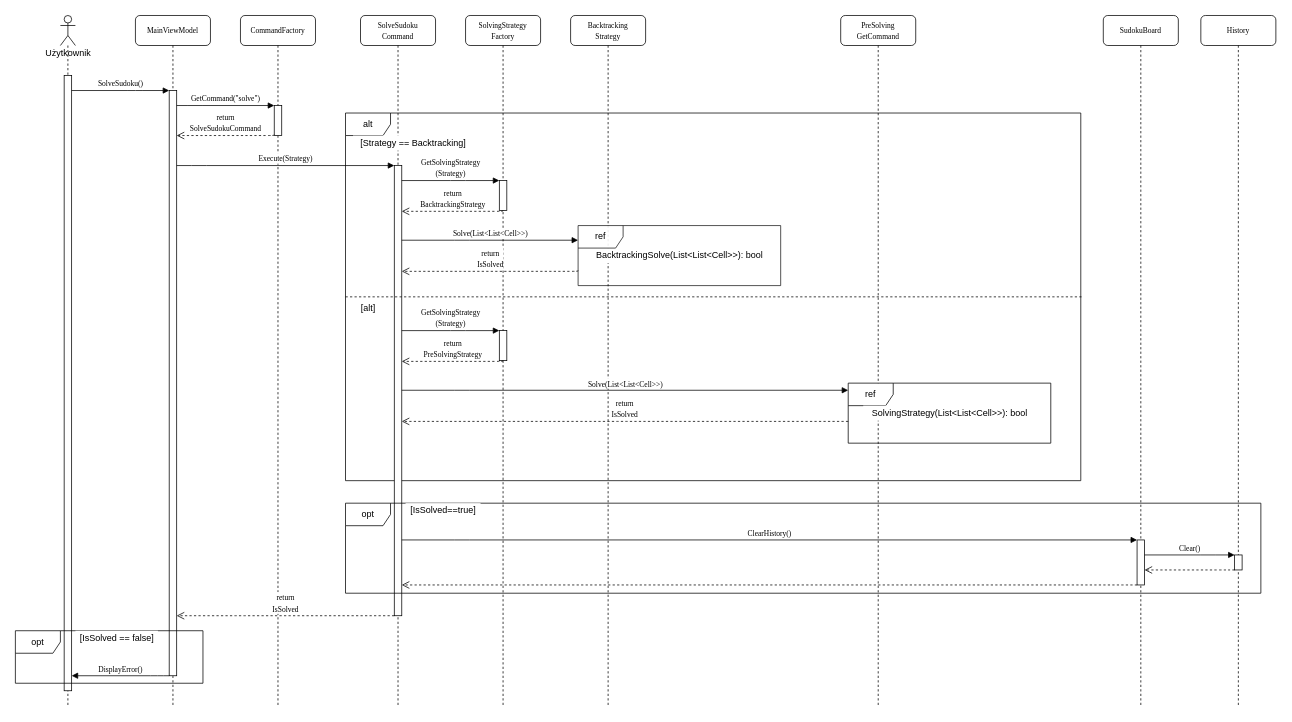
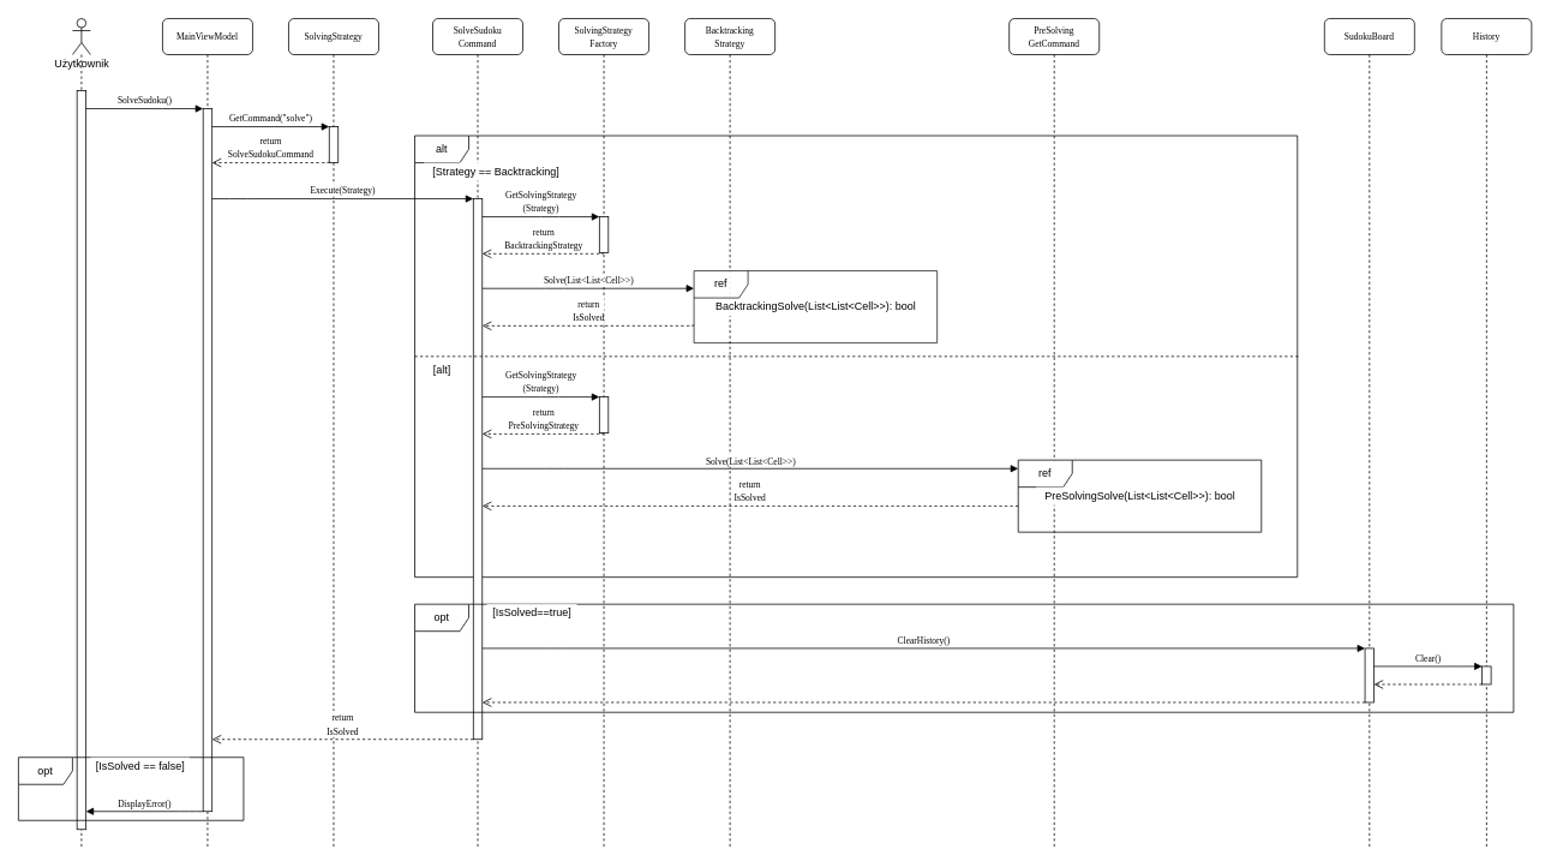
  <mxCell id="0" />
  <mxCell id="1" parent="0" />
  <mxCell id="2" value="alt" style="shape=umlFrame;whiteSpace=wrap;html=1;" vertex="1" parent="1"><mxGeometry x="460" y="150" width="980" height="490" as="geometry" /></mxCell>
- <mxCell id="3" value="&lt;font style=&quot;font-size: 10px&quot;&gt;CommandFactory&lt;/font&gt;" style="shape=umlLifeline;perimeter=lifelinePerimeter;whiteSpace=wrap;html=1;container=1;collapsible=0;recursiveResize=0;outlineConnect=0;rounded=1;shadow=0;comic=0;labelBackgroundColor=none;strokeWidth=1;fontFamily=Verdana;fontSize=12;align=center;" parent="1" vertex="1"><mxGeometry x="320" y="20" width="100" height="920" as="geometry" /></mxCell>
+ <mxCell id="3" value="&lt;font style=&quot;font-size: 10px&quot;&gt;SolvingStrategy&lt;/font&gt;" style="shape=umlLifeline;perimeter=lifelinePerimeter;whiteSpace=wrap;html=1;container=1;collapsible=0;recursiveResize=0;outlineConnect=0;rounded=1;shadow=0;comic=0;labelBackgroundColor=none;strokeWidth=1;fontFamily=Verdana;fontSize=12;align=center;" parent="1" vertex="1"><mxGeometry x="320" y="20" width="100" height="920" as="geometry" /></mxCell>
  <mxCell id="4" value="" style="html=1;points=[];perimeter=orthogonalPerimeter;rounded=0;shadow=0;comic=0;labelBackgroundColor=none;strokeWidth=1;fontFamily=Verdana;fontSize=12;align=center;" parent="3" vertex="1"><mxGeometry x="45" y="120" width="10" height="40" as="geometry" /></mxCell>
  <mxCell id="5" value="&lt;font style=&quot;font-size: 10px&quot;&gt;SolveSudoku&lt;br&gt;Command&lt;/font&gt;" style="shape=umlLifeline;perimeter=lifelinePerimeter;whiteSpace=wrap;html=1;container=1;collapsible=0;recursiveResize=0;outlineConnect=0;rounded=1;shadow=0;comic=0;labelBackgroundColor=none;strokeWidth=1;fontFamily=Verdana;fontSize=12;align=center;" parent="1" vertex="1"><mxGeometry x="480" y="20" width="100" height="920" as="geometry" /></mxCell>
  <mxCell id="6" value="" style="html=1;points=[];perimeter=orthogonalPerimeter;rounded=0;shadow=0;comic=0;labelBackgroundColor=none;strokeWidth=1;fontFamily=Verdana;fontSize=12;align=center;" parent="5" vertex="1"><mxGeometry x="45" y="200" width="10" height="600" as="geometry" /></mxCell>
  <mxCell id="7" value="&lt;font style=&quot;font-size: 10px&quot;&gt;SolvingStrategy&lt;br&gt;Factory&lt;br&gt;&lt;/font&gt;" style="shape=umlLifeline;perimeter=lifelinePerimeter;whiteSpace=wrap;html=1;container=1;collapsible=0;recursiveResize=0;outlineConnect=0;rounded=1;shadow=0;comic=0;labelBackgroundColor=none;strokeWidth=1;fontFamily=Verdana;fontSize=12;align=center;" parent="1" vertex="1"><mxGeometry x="620" y="20" width="100" height="920" as="geometry" /></mxCell>
  <mxCell id="8" value="" style="html=1;points=[];perimeter=orthogonalPerimeter;rounded=0;shadow=0;comic=0;labelBackgroundColor=none;strokeWidth=1;fontFamily=Verdana;fontSize=12;align=center;" vertex="1" parent="7"><mxGeometry x="45" y="220" width="10" height="40" as="geometry" /></mxCell>
  <mxCell id="9" value="" style="html=1;points=[];perimeter=orthogonalPerimeter;rounded=0;shadow=0;comic=0;labelBackgroundColor=none;strokeWidth=1;fontFamily=Verdana;fontSize=12;align=center;" vertex="1" parent="7"><mxGeometry x="45" y="420" width="10" height="40" as="geometry" /></mxCell>
  <mxCell id="10" value="&lt;font style=&quot;font-size: 10px&quot;&gt;GetSolvingStrategy&lt;br&gt;(Strategy)&lt;/font&gt;" style="html=1;verticalAlign=bottom;endArrow=block;labelBackgroundColor=none;fontFamily=Verdana;fontSize=12;edgeStyle=elbowEdgeStyle;elbow=vertical;" edge="1" parent="7" target="9"><mxGeometry relative="1" as="geometry"><mxPoint x="-85" y="420" as="sourcePoint" /><mxPoint x="10" y="420" as="targetPoint" /><Array as="points"><mxPoint x="-10" y="420" /><mxPoint x="-45" y="400" /><mxPoint x="-55" y="390" /></Array></mxGeometry></mxCell>
  <mxCell id="11" value="&lt;font style=&quot;font-size: 10px&quot;&gt;return &lt;br&gt;PreSolvingStrategy&lt;/font&gt;" style="html=1;verticalAlign=bottom;endArrow=open;dashed=1;endSize=8;labelBackgroundColor=none;fontFamily=Verdana;fontSize=12;edgeStyle=elbowEdgeStyle;elbow=vertical;" edge="1" parent="7" source="9"><mxGeometry relative="1" as="geometry"><mxPoint x="-85" y="461" as="targetPoint" /><Array as="points"><mxPoint x="20" y="461" /></Array><mxPoint x="40" y="460" as="sourcePoint" /></mxGeometry></mxCell>
  <mxCell id="12" value="&lt;font style=&quot;font-size: 10px&quot;&gt;MainViewModel&lt;/font&gt;" style="shape=umlLifeline;perimeter=lifelinePerimeter;whiteSpace=wrap;html=1;container=1;collapsible=0;recursiveResize=0;outlineConnect=0;rounded=1;shadow=0;comic=0;labelBackgroundColor=none;strokeWidth=1;fontFamily=Verdana;fontSize=12;align=center;" parent="1" vertex="1"><mxGeometry x="180" y="20" width="100" height="920" as="geometry" /></mxCell>
  <mxCell id="13" value="" style="html=1;points=[];perimeter=orthogonalPerimeter;rounded=0;shadow=0;comic=0;labelBackgroundColor=none;strokeWidth=1;fontFamily=Verdana;fontSize=12;align=center;" parent="12" vertex="1"><mxGeometry x="45" y="100" width="10" height="780" as="geometry" /></mxCell>
  <mxCell id="14" value="&lt;font style=&quot;font-size: 10px&quot;&gt;GetCommand(&quot;solve&quot;)&lt;/font&gt;" style="html=1;verticalAlign=bottom;endArrow=block;entryX=0;entryY=0;labelBackgroundColor=none;fontFamily=Verdana;fontSize=12;edgeStyle=elbowEdgeStyle;elbow=vertical;" parent="1" source="13" target="4" edge="1"><mxGeometry relative="1" as="geometry"><mxPoint x="300" y="130" as="sourcePoint" /><Array as="points"><mxPoint x="260" y="140" /><mxPoint x="250" y="130" /></Array></mxGeometry></mxCell>
  <mxCell id="15" value="" style="shape=umlLifeline;participant=umlActor;perimeter=lifelinePerimeter;whiteSpace=wrap;html=1;container=1;collapsible=0;recursiveResize=0;verticalAlign=top;spacingTop=36;labelBackgroundColor=#ffffff;outlineConnect=0;" vertex="1" parent="1"><mxGeometry y="20" width="20" height="920" as="geometry" x="80" /></mxCell>
  <mxCell id="16" value="" style="html=1;points=[];perimeter=orthogonalPerimeter;rounded=0;shadow=0;comic=0;labelBackgroundColor=none;strokeWidth=1;fontFamily=Verdana;fontSize=12;align=center;" vertex="1" parent="15"><mxGeometry x="5" y="80" width="10" height="820" as="geometry" /></mxCell>
  <mxCell id="17" value="Użytkownik" style="text;html=1;align=center;verticalAlign=middle;resizable=0;points=[];autosize=1;" vertex="1" parent="1"><mxGeometry x="50" y="60" width="80" height="20" as="geometry" /></mxCell>
  <mxCell id="18" value="&lt;font style=&quot;font-size: 10px&quot;&gt;SolveSudoku()&lt;/font&gt;" style="html=1;verticalAlign=bottom;endArrow=block;labelBackgroundColor=none;fontFamily=Verdana;fontSize=12;edgeStyle=elbowEdgeStyle;elbow=vertical;" edge="1" parent="1" source="16" target="13"><mxGeometry relative="1" as="geometry"><mxPoint x="110" y="130" as="sourcePoint" /><mxPoint x="200" y="130" as="targetPoint" /><Array as="points"><mxPoint x="180" y="120" /></Array></mxGeometry></mxCell>
  <mxCell id="19" value="&lt;font style=&quot;font-size: 10px&quot;&gt;return &lt;br&gt;SolveSudokuCommand&lt;/font&gt;" style="html=1;verticalAlign=bottom;endArrow=open;dashed=1;endSize=8;labelBackgroundColor=none;fontFamily=Verdana;fontSize=12;edgeStyle=elbowEdgeStyle;elbow=vertical;exitX=0;exitY=0.975;exitDx=0;exitDy=0;exitPerimeter=0;" edge="1" parent="1" source="4" target="13"><mxGeometry relative="1" as="geometry"><mxPoint x="270" y="180" as="targetPoint" /><Array as="points"><mxPoint x="315" y="180" /><mxPoint x="345" y="180" /></Array><mxPoint x="350" y="179" as="sourcePoint" /></mxGeometry></mxCell>
  <mxCell id="20" value="&lt;font style=&quot;font-size: 10px&quot;&gt;Execute(Strategy)&lt;/font&gt;" style="html=1;verticalAlign=bottom;endArrow=block;labelBackgroundColor=#ffffff;fontFamily=Verdana;fontSize=12;edgeStyle=elbowEdgeStyle;elbow=vertical;" edge="1" parent="1" source="13" target="6"><mxGeometry relative="1" as="geometry"><mxPoint x="240" y="220" as="sourcePoint" /><mxPoint x="370" y="220" as="targetPoint" /><Array as="points"><mxPoint x="265" y="220" /><mxPoint x="255" y="210" /></Array></mxGeometry></mxCell>
  <mxCell id="21" value="&lt;font style=&quot;font-size: 10px&quot;&gt;GetSolvingStrategy&lt;br&gt;(Strategy)&lt;/font&gt;" style="html=1;verticalAlign=bottom;endArrow=block;labelBackgroundColor=none;fontFamily=Verdana;fontSize=12;edgeStyle=elbowEdgeStyle;elbow=vertical;" edge="1" parent="1" source="6" target="8"><mxGeometry relative="1" as="geometry"><mxPoint x="550" y="220" as="sourcePoint" /><mxPoint x="630" y="240" as="targetPoint" /><Array as="points"><mxPoint x="610" y="240" /><mxPoint x="575" y="220" /><mxPoint x="565" y="210" /></Array></mxGeometry></mxCell>
  <mxCell id="22" value="&lt;font style=&quot;font-size: 10px&quot;&gt;return &lt;br&gt;BacktrackingStrategy&lt;/font&gt;" style="html=1;verticalAlign=bottom;endArrow=open;dashed=1;endSize=8;labelBackgroundColor=none;fontFamily=Verdana;fontSize=12;edgeStyle=elbowEdgeStyle;elbow=vertical;" edge="1" parent="1" source="8" target="6"><mxGeometry relative="1" as="geometry"><mxPoint x="580" y="281" as="targetPoint" /><Array as="points"><mxPoint x="640" y="281" /></Array><mxPoint x="660" y="280" as="sourcePoint" /></mxGeometry></mxCell>
  <mxCell id="23" value="&lt;font style=&quot;font-size: 10px&quot;&gt;Backtracking&lt;br&gt;Strategy&lt;br&gt;&lt;/font&gt;" style="shape=umlLifeline;perimeter=lifelinePerimeter;whiteSpace=wrap;html=1;container=1;collapsible=0;recursiveResize=0;outlineConnect=0;rounded=1;shadow=0;comic=0;labelBackgroundColor=none;strokeWidth=1;fontFamily=Verdana;fontSize=12;align=center;" vertex="1" parent="1"><mxGeometry x="760" y="20" width="100" height="920" as="geometry" /></mxCell>
  <mxCell id="24" value="&lt;span style=&quot;font-size: 10px&quot;&gt;Solve(List&amp;lt;List&amp;lt;Cell&amp;gt;&amp;gt;)&lt;/span&gt;" style="html=1;verticalAlign=bottom;endArrow=block;labelBackgroundColor=#ffffff;fontFamily=Verdana;fontSize=12;edgeStyle=elbowEdgeStyle;elbow=vertical;" edge="1" parent="1" source="6" target="35"><mxGeometry relative="1" as="geometry"><mxPoint x="540" y="319.5" as="sourcePoint" /><mxPoint x="720" y="320" as="targetPoint" /><Array as="points"><mxPoint x="615" y="319.5" /><mxPoint x="580" y="299.5" /><mxPoint x="570" y="289.5" /></Array></mxGeometry></mxCell>
  <mxCell id="25" value="&lt;font style=&quot;font-size: 10px&quot;&gt;return &lt;br&gt;IsSolved&lt;br&gt;&lt;/font&gt;" style="html=1;verticalAlign=bottom;endArrow=open;dashed=1;endSize=8;labelBackgroundColor=#ffffff;fontFamily=Verdana;fontSize=12;edgeStyle=elbowEdgeStyle;elbow=vertical;" edge="1" parent="1" target="6"><mxGeometry relative="1" as="geometry"><mxPoint x="635" y="361" as="targetPoint" /><Array as="points"><mxPoint x="740" y="361" /></Array><mxPoint x="770" y="360" as="sourcePoint" /></mxGeometry></mxCell>
  <mxCell id="26" value="&lt;font style=&quot;font-size: 10px&quot;&gt;PreSolving&lt;br&gt;GetCommand&lt;br&gt;&lt;/font&gt;" style="shape=umlLifeline;perimeter=lifelinePerimeter;whiteSpace=wrap;html=1;container=1;collapsible=0;recursiveResize=0;outlineConnect=0;rounded=1;shadow=0;comic=0;labelBackgroundColor=none;strokeWidth=1;fontFamily=Verdana;fontSize=12;align=center;" vertex="1" parent="1"><mxGeometry x="1120" y="20" width="100" height="920" as="geometry" /></mxCell>
  <mxCell id="27" value="" style="endArrow=none;dashed=1;html=1;exitX=0;exitY=0.5;exitDx=0;exitDy=0;exitPerimeter=0;entryX=1.004;entryY=0.5;entryDx=0;entryDy=0;entryPerimeter=0;" edge="1" parent="1" source="2" target="2"><mxGeometry width="50" height="50" relative="1" as="geometry"><mxPoint x="690" y="820" as="sourcePoint" /><mxPoint x="740" y="770" as="targetPoint" /></mxGeometry></mxCell>
  <mxCell id="28" value="[Strategy == Backtracking]" style="text;html=1;align=center;verticalAlign=middle;resizable=0;points=[];autosize=1;fillColor=#ffffff;" vertex="1" parent="1"><mxGeometry x="470" y="180" width="160" height="20" as="geometry" /></mxCell>
  <mxCell id="29" value="[alt]" style="text;html=1;align=center;verticalAlign=middle;resizable=0;points=[];autosize=1;" vertex="1" parent="1"><mxGeometry x="470" y="400" width="40" height="20" as="geometry" /></mxCell>
  <mxCell id="30" value="&lt;span style=&quot;font-size: 10px&quot;&gt;Solve(List&amp;lt;List&amp;lt;Cell&amp;gt;&amp;gt;)&lt;/span&gt;" style="html=1;verticalAlign=bottom;endArrow=block;labelBackgroundColor=#ffffff;fontFamily=Verdana;fontSize=12;edgeStyle=elbowEdgeStyle;elbow=vertical;" edge="1" parent="1" target="31"><mxGeometry relative="1" as="geometry"><mxPoint x="535" y="519.5" as="sourcePoint" /><mxPoint x="720" y="520" as="targetPoint" /><Array as="points"><mxPoint x="615" y="519.5" /><mxPoint x="580" y="499.5" /><mxPoint x="570" y="489.5" /></Array></mxGeometry></mxCell>
  <mxCell id="31" value="ref" style="shape=umlFrame;whiteSpace=wrap;html=1;" vertex="1" parent="1"><mxGeometry x="1130" y="510" width="270" height="80" as="geometry" /></mxCell>
  <mxCell id="32" value="&lt;font style=&quot;font-size: 10px&quot;&gt;return &lt;br&gt;IsSolved&lt;br&gt;&lt;/font&gt;" style="html=1;verticalAlign=bottom;endArrow=open;dashed=1;endSize=8;labelBackgroundColor=#ffffff;fontFamily=Verdana;fontSize=12;edgeStyle=elbowEdgeStyle;elbow=vertical;labelBorderColor=none;" edge="1" parent="1" source="31"><mxGeometry relative="1" as="geometry"><mxPoint x="535" y="561" as="targetPoint" /><Array as="points" /><mxPoint x="770" y="560" as="sourcePoint" /></mxGeometry></mxCell>
- <mxCell id="33" value="SolvingStrategy(List&amp;lt;List&amp;lt;Cell&amp;gt;&amp;gt;): bool" style="text;html=1;align=center;verticalAlign=middle;resizable=0;points=[];autosize=1;fillColor=#ffffff;" vertex="1" parent="1"><mxGeometry x="1150" y="540" width="230" height="20" as="geometry" /></mxCell>
+ <mxCell id="33" value="PreSolvingSolve(List&amp;lt;List&amp;lt;Cell&amp;gt;&amp;gt;): bool" style="text;html=1;align=center;verticalAlign=middle;resizable=0;points=[];autosize=1;fillColor=#ffffff;" vertex="1" parent="1"><mxGeometry x="1150" y="540" width="230" height="20" as="geometry" /></mxCell>
  <mxCell id="34" value="BacktrackingSolve(List&amp;lt;List&amp;lt;Cell&amp;gt;&amp;gt;): bool" style="text;html=1;align=center;verticalAlign=middle;resizable=0;points=[];autosize=1;fillColor=#ffffff;gradientColor=none;strokeOpacity=0;backgroundOutline=0;" vertex="1" parent="1"><mxGeometry x="785" y="330" width="240" height="20" as="geometry" /></mxCell>
  <mxCell id="35" value="ref" style="shape=umlFrame;whiteSpace=wrap;html=1;fillColor=#ffffff;opacity=90;" vertex="1" parent="1"><mxGeometry x="770" y="300" width="270" height="80" as="geometry" /></mxCell>
  <mxCell id="36" value="&lt;font style=&quot;font-size: 10px&quot;&gt;return &lt;br&gt;IsSolved&lt;/font&gt;" style="html=1;verticalAlign=bottom;endArrow=open;dashed=1;endSize=8;labelBackgroundColor=#ffffff;fontFamily=Verdana;fontSize=12;edgeStyle=elbowEdgeStyle;elbow=vertical;" edge="1" parent="1" source="6" target="13"><mxGeometry relative="1" as="geometry"><mxPoint x="160" y="800" as="targetPoint" /><Array as="points"><mxPoint x="320" y="820" /><mxPoint x="420" y="770" /><mxPoint x="530" y="671" /><mxPoint x="450" y="671" /></Array><mxPoint x="470" y="670" as="sourcePoint" /></mxGeometry></mxCell>
  <mxCell id="37" value="&lt;font style=&quot;font-size: 10px&quot;&gt;SudokuBoard&lt;br&gt;&lt;/font&gt;" style="shape=umlLifeline;perimeter=lifelinePerimeter;whiteSpace=wrap;html=1;container=1;collapsible=0;recursiveResize=0;outlineConnect=0;rounded=1;shadow=0;comic=0;labelBackgroundColor=none;strokeWidth=1;fontFamily=Verdana;fontSize=12;align=center;" vertex="1" parent="1"><mxGeometry x="1470" y="20" width="100" height="920" as="geometry" /></mxCell>
  <mxCell id="38" value="&lt;font style=&quot;font-size: 10px&quot;&gt;History&lt;br&gt;&lt;/font&gt;" style="shape=umlLifeline;perimeter=lifelinePerimeter;whiteSpace=wrap;html=1;container=1;collapsible=0;recursiveResize=0;outlineConnect=0;rounded=1;shadow=0;comic=0;labelBackgroundColor=none;strokeWidth=1;fontFamily=Verdana;fontSize=12;align=center;" vertex="1" parent="1"><mxGeometry x="1600" y="20" width="100" height="920" as="geometry" /></mxCell>
  <mxCell id="39" value="" style="html=1;points=[];perimeter=orthogonalPerimeter;rounded=0;shadow=0;comic=0;labelBackgroundColor=none;strokeWidth=1;fontFamily=Verdana;fontSize=12;align=center;" vertex="1" parent="38"><mxGeometry x="-85" y="699" width="10" height="60" as="geometry" /></mxCell>
  <mxCell id="40" value="" style="html=1;points=[];perimeter=orthogonalPerimeter;rounded=0;shadow=0;comic=0;labelBackgroundColor=none;strokeWidth=1;fontFamily=Verdana;fontSize=12;align=center;" vertex="1" parent="38"><mxGeometry x="45" y="719" width="10" height="20" as="geometry" /></mxCell>
  <mxCell id="41" value="&lt;span style=&quot;font-size: 10px&quot;&gt;ClearHistory()&lt;/span&gt;" style="html=1;verticalAlign=bottom;endArrow=block;labelBackgroundColor=#ffffff;fontFamily=Verdana;fontSize=12;edgeStyle=elbowEdgeStyle;elbow=vertical;" edge="1" parent="38" target="39"><mxGeometry relative="1" as="geometry"><mxPoint x="-1065" y="699" as="sourcePoint" /><mxPoint x="-470" y="699" as="targetPoint" /><Array as="points"><mxPoint x="-985" y="699" /><mxPoint x="-1020" y="679" /><mxPoint x="-1030" y="669" /></Array></mxGeometry></mxCell>
  <mxCell id="42" value="&lt;span style=&quot;font-size: 10px&quot;&gt;Clear()&lt;/span&gt;" style="html=1;verticalAlign=bottom;endArrow=block;labelBackgroundColor=#ffffff;fontFamily=Verdana;fontSize=12;edgeStyle=elbowEdgeStyle;elbow=vertical;" edge="1" parent="38" source="39" target="40"><mxGeometry relative="1" as="geometry"><mxPoint x="-70" y="719" as="sourcePoint" /><mxPoint x="30" y="719" as="targetPoint" /><Array as="points"><mxPoint x="10" y="719" /><mxPoint x="-25" y="699" /><mxPoint x="-35" y="689" /></Array></mxGeometry></mxCell>
  <mxCell id="43" value="&lt;font style=&quot;font-size: 10px&quot;&gt;&lt;br&gt;&lt;/font&gt;" style="html=1;verticalAlign=bottom;endArrow=open;dashed=1;endSize=8;labelBackgroundColor=#ffffff;fontFamily=Verdana;fontSize=12;edgeStyle=elbowEdgeStyle;elbow=vertical;labelBorderColor=none;" edge="1" parent="38" source="40" target="39"><mxGeometry relative="1" as="geometry"><mxPoint x="-247.5" y="799" as="targetPoint" /><Array as="points"><mxPoint x="30" y="739" /></Array><mxPoint x="-170" y="799" as="sourcePoint" /></mxGeometry></mxCell>
  <mxCell id="44" value="&lt;font style=&quot;font-size: 10px&quot;&gt;&lt;br&gt;&lt;/font&gt;" style="html=1;verticalAlign=bottom;endArrow=open;dashed=1;endSize=8;labelBackgroundColor=#ffffff;fontFamily=Verdana;fontSize=12;edgeStyle=elbowEdgeStyle;elbow=vertical;labelBorderColor=none;" edge="1" parent="38" source="39"><mxGeometry relative="1" as="geometry"><mxPoint x="-1065" y="759" as="targetPoint" /><Array as="points"><mxPoint x="-105" y="759" /></Array><mxPoint x="-90" y="759" as="sourcePoint" /></mxGeometry></mxCell>
  <mxCell id="45" value="opt" style="shape=umlFrame;whiteSpace=wrap;html=1;fillColor=#ffffff;gradientColor=none;noLabel=0;backgroundOutline=0;swimlaneFillColor=none;" vertex="1" parent="1"><mxGeometry x="460" y="670" width="1220" height="120" as="geometry" /></mxCell>
  <mxCell id="46" value="[IsSolved==true]" style="text;html=1;align=center;verticalAlign=middle;resizable=0;points=[];autosize=1;fillColor=#ffffff;" vertex="1" parent="1"><mxGeometry x="540" y="670" width="100" height="20" as="geometry" /></mxCell>
  <mxCell id="47" value="&lt;font style=&quot;font-size: 10px&quot;&gt;DisplayError()&lt;/font&gt;" style="html=1;verticalAlign=bottom;endArrow=block;labelBackgroundColor=none;fontFamily=Verdana;fontSize=12;edgeStyle=elbowEdgeStyle;elbow=vertical;reversed=1" edge="1" parent="1" source="13" target="16"><mxGeometry relative="1" as="geometry"><mxPoint x="200" y="840" as="sourcePoint" /><mxPoint x="410" y="940" as="targetPoint" /><Array as="points"><mxPoint x="210" y="900" /><mxPoint x="120" y="880" /><mxPoint x="200" y="860" /><mxPoint x="160" y="840" /><mxPoint x="365" y="940" /></Array></mxGeometry></mxCell>
  <mxCell id="48" value="opt" style="shape=umlFrame;whiteSpace=wrap;html=1;fillColor=#ffffff;gradientColor=none;swimlaneFillColor=none;" vertex="1" parent="1"><mxGeometry x="20" y="840" width="250" height="70" as="geometry" /></mxCell>
  <mxCell id="49" value="[IsSolved == false]" style="text;html=1;align=center;verticalAlign=middle;resizable=0;points=[];autosize=1;fillColor=#ffffff;" vertex="1" parent="1"><mxGeometry x="100" y="840" width="110" height="20" as="geometry" /></mxCell>
